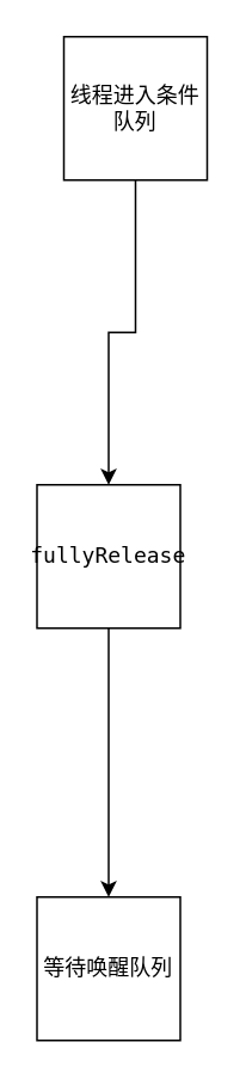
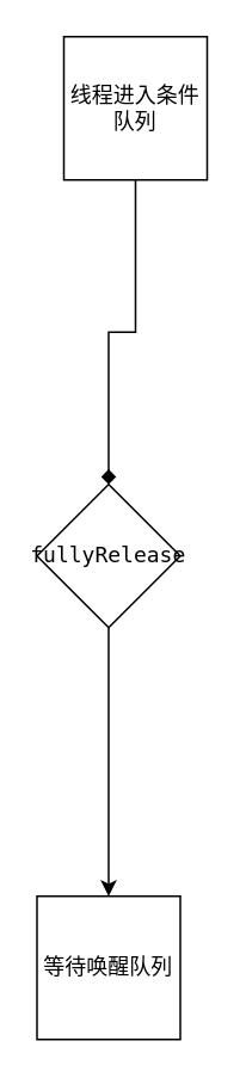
  <mxCell id="0" />
  <mxCell id="1" parent="0" />
- <mxCell id="2" style="edgeStyle=orthogonalEdgeStyle;rounded=0;orthogonalLoop=1;jettySize=auto;html=1;exitX=0.5;exitY=1;exitDx=0;exitDy=0;entryX=0.5;entryY=0;entryDx=0;entryDy=0;" parent="1" source="3" target="5" edge="1"><mxGeometry relative="1" as="geometry" /></mxCell>
+ <mxCell id="2" style="edgeStyle=orthogonalEdgeStyle;rounded=0;orthogonalLoop=1;jettySize=auto;html=1;exitX=0.5;exitY=1;exitDx=0;exitDy=0;entryX=0.5;entryY=0;entryDx=0;entryDy=0;endArrow=diamond;" parent="1" source="3" target="5" edge="1"><mxGeometry relative="1" as="geometry" /></mxCell>
  <mxCell id="3" value="线程进入条件队列&lt;br&gt;" style="whiteSpace=wrap;html=1;aspect=fixed;" parent="1" vertex="1"><mxGeometry x="35" y="20" width="80" height="80" as="geometry" /></mxCell>
  <mxCell id="4" style="edgeStyle=orthogonalEdgeStyle;rounded=0;orthogonalLoop=1;jettySize=auto;html=1;exitX=0.5;exitY=1;exitDx=0;exitDy=0;" edge="1" parent="1" source="5"><mxGeometry relative="1" as="geometry"><mxPoint x="60" y="500" as="targetPoint" /></mxGeometry></mxCell>
- <mxCell id="5" value="&lt;div data-docx-has-block-data=&quot;false&quot; data-page-id=&quot;JWIHdLKR7os5VGxqLkpcncQonbc&quot;&gt;&lt;div class=&quot;old-record-id-doxcnqOImzUzMqzDm0bQGp4zcqm&quot;&gt;&lt;code&gt;fullyRelease&lt;/code&gt;&lt;/div&gt;&lt;/div&gt;" style="whiteSpace=wrap;html=1;aspect=fixed;" parent="1" vertex="1"><mxGeometry x="20" y="270" width="80" height="80" as="geometry" /></mxCell>
+ <mxCell id="5" value="&lt;div data-docx-has-block-data=&quot;false&quot; data-page-id=&quot;JWIHdLKR7os5VGxqLkpcncQonbc&quot;&gt;&lt;div class=&quot;old-record-id-doxcnqOImzUzMqzDm0bQGp4zcqm&quot;&gt;&lt;code&gt;fullyRelease&lt;/code&gt;&lt;/div&gt;&lt;/div&gt;" style="rhombus;whiteSpace=wrap;html=1;aspect=fixed;" parent="1" vertex="1"><mxGeometry x="20" y="270" width="80" height="80" as="geometry" /></mxCell>
  <mxCell id="6" value="等待唤醒队列" style="whiteSpace=wrap;html=1;aspect=fixed;" vertex="1" parent="1"><mxGeometry x="20" y="500" width="80" height="80" as="geometry" /></mxCell>
